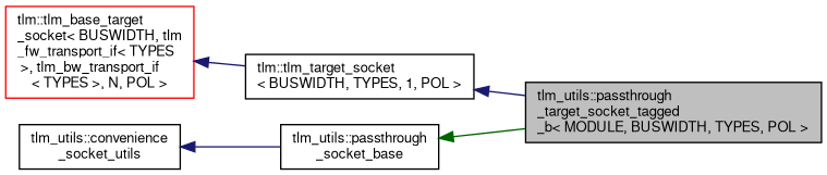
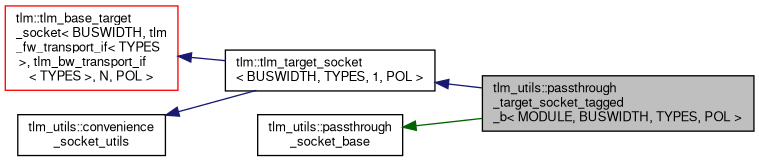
  digraph {
    rankdir=LR
    node [color=black fillcolor=white fontname=FreeSans fontsize=10 shape=record style=filled]
    edge [color=midnightblue dir=back fontname=FreeSans fontsize=10 labelfontname=FreeSans labelfontsize=10 style=solid]
    n1 [fillcolor=grey75 fontcolor=black height=0.2 label="tlm_utils::passthrough\l_target_socket_tagged\l_b\< MODULE, BUSWIDTH, TYPES, POL \>" width=0.4]
    n2 [height=0.2 label="tlm::tlm_target_socket\l\< BUSWIDTH, TYPES, 1, POL \>" width=0.4]
    n3 [color=red height=0.2 label="tlm::tlm_base_target\l_socket\< BUSWIDTH, tlm\l_fw_transport_if\< TYPES\l \>, tlm_bw_transport_if\l\< TYPES \>, N, POL \>" width=0.4]
    n4 [height=0.2 label="tlm_utils::passthrough\l_socket_base" width=0.4]
    n5 [height=0.2 label="tlm_utils::convenience\l_socket_utils" width=0.4]
    n2 -> n1
    n3 -> n2
    n4 -> n1 [color=darkgreen]
-   n5 -> n4
+   n5 -> n2
  }
